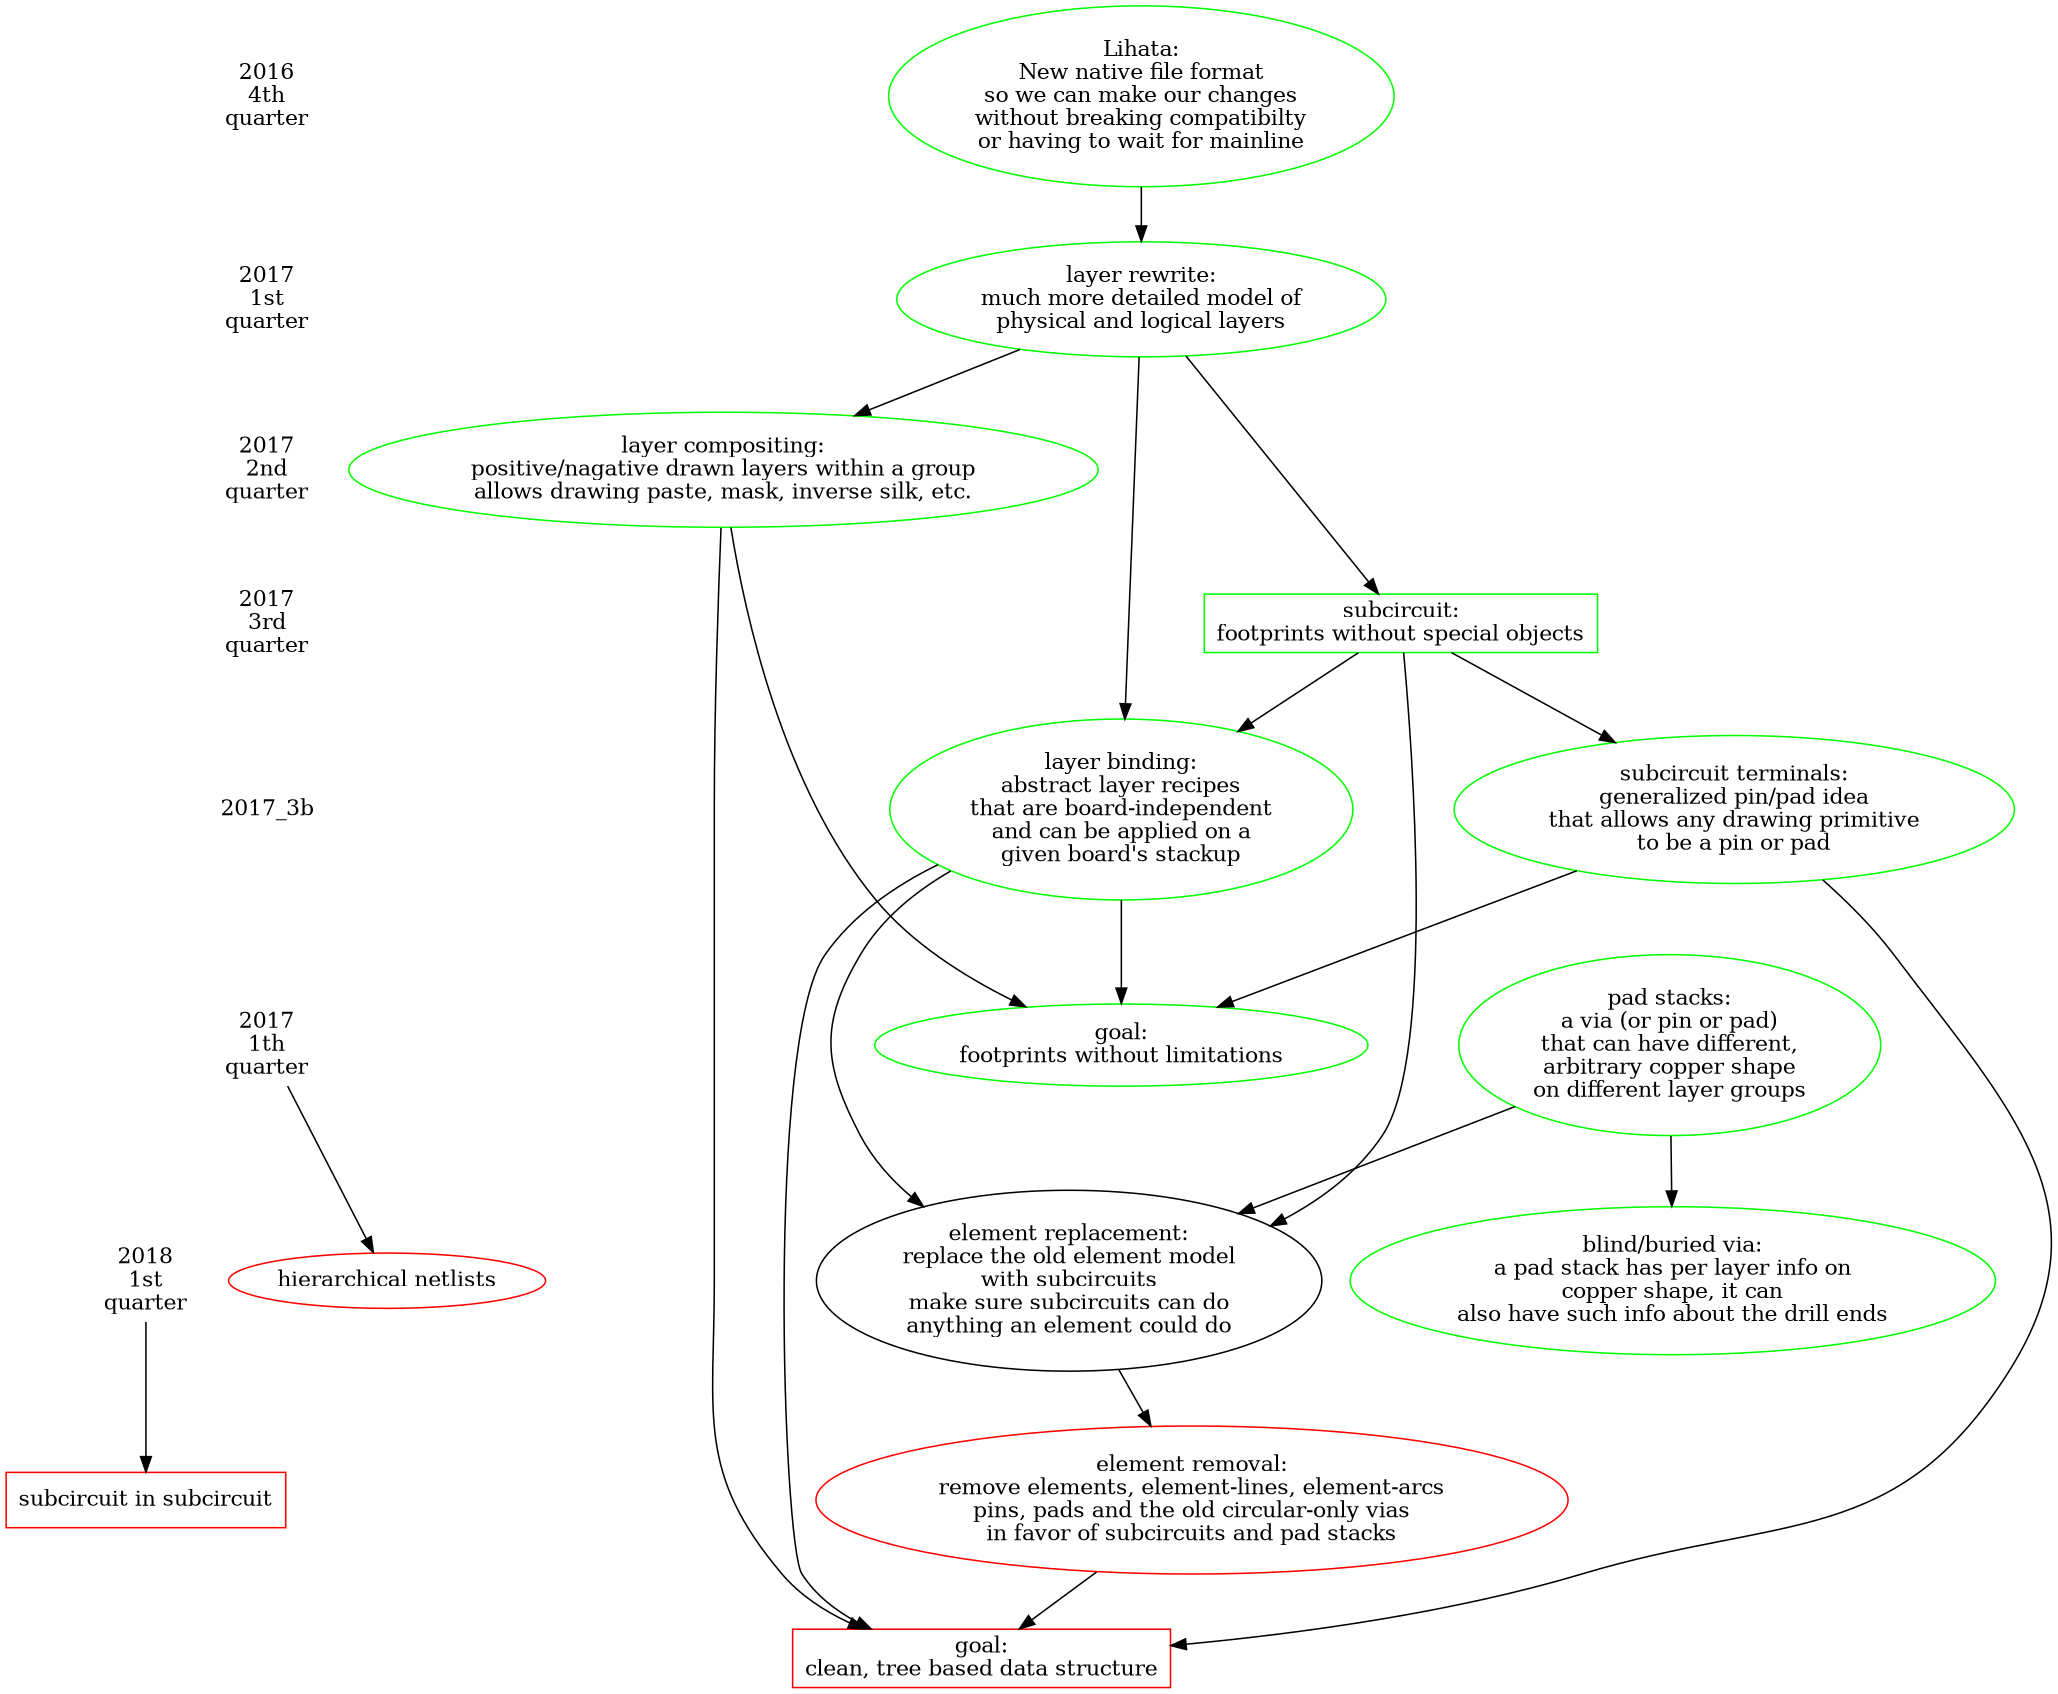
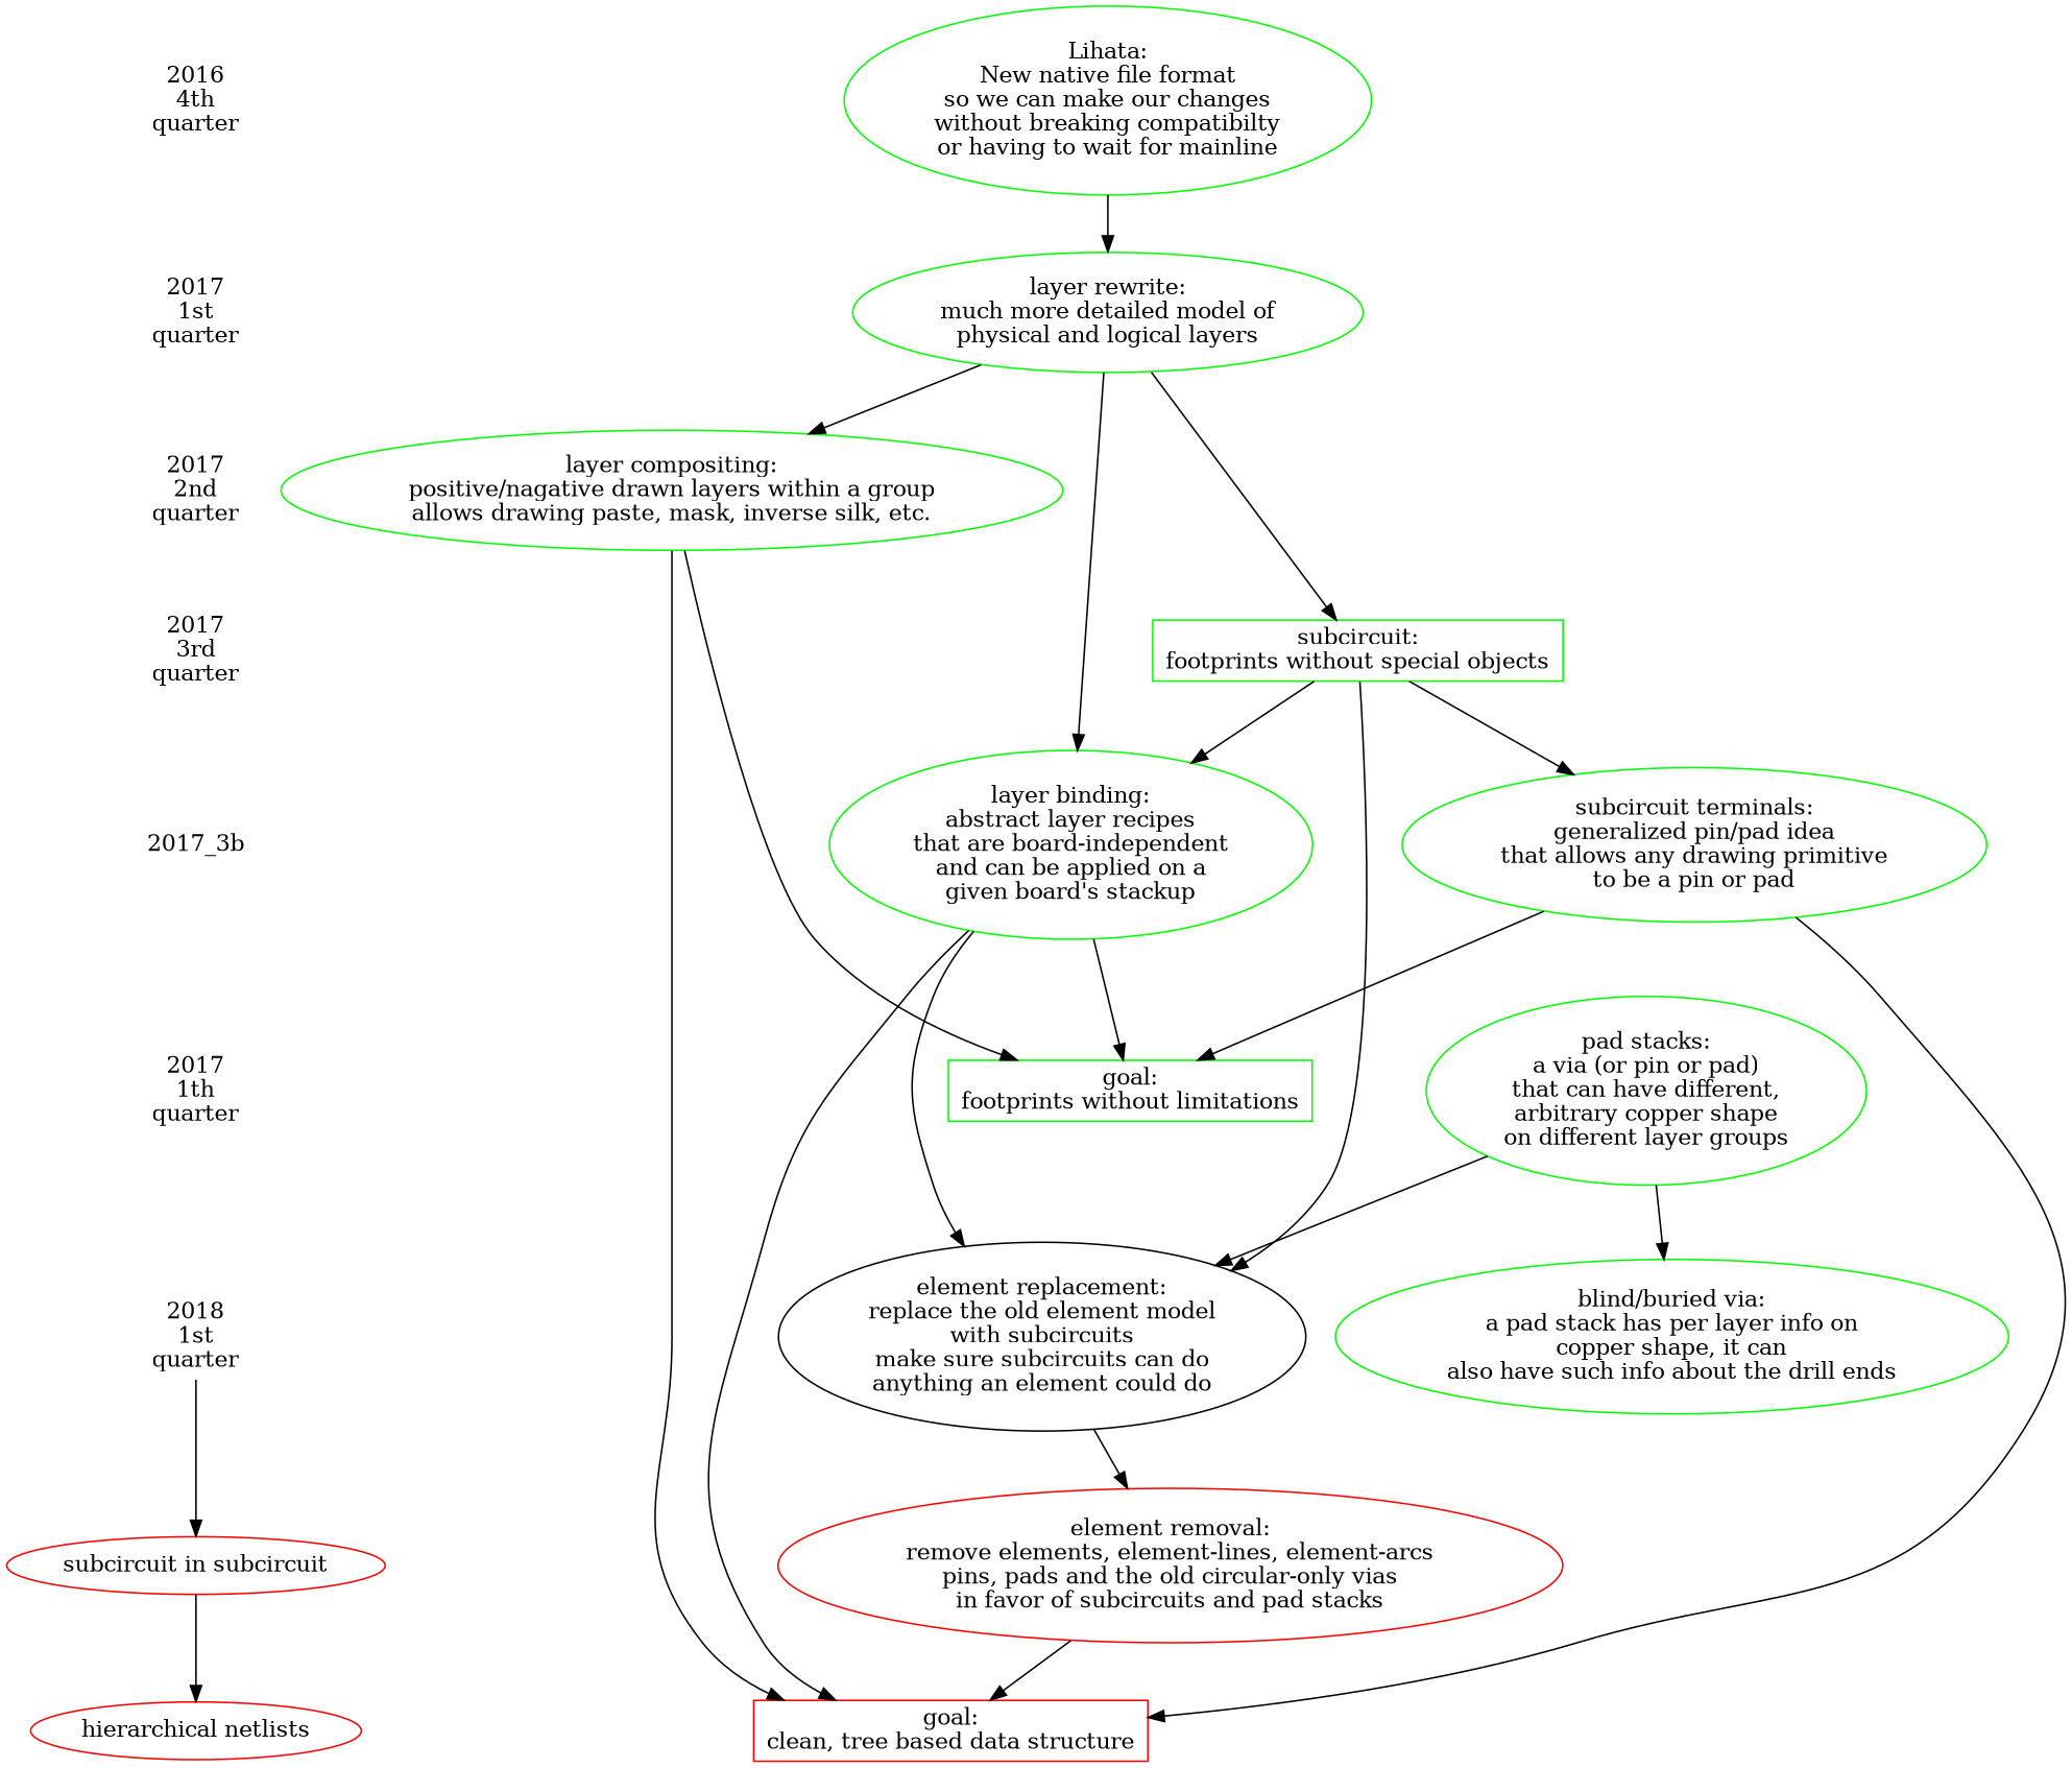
  digraph {
    node [color=green]
    n1 [label="2016\n4th\nquarter" shape=plaintext color=""]
    n2 [label="Lihata:\nNew native file format\nso we can make our changes\nwithout breaking compatibilty\nor having to wait for mainline"]
    n3 [label="2017\n1st\nquarter" shape=plaintext color=""]
    n4 [label="layer rewrite:\nmuch more detailed model of\nphysical and logical layers"]
    n5 [label="2017\n2nd\nquarter" shape=plaintext color=""]
    n6 [label="layer compositing:\npositive/nagative drawn layers within a group\nallows drawing paste, mask, inverse silk, etc."]
    n7 [label="2017\n3rd\nquarter" shape=plaintext color=""]
    n8 [label="subcircuit:\nfootprints without special objects" shape=box]
    "2017_3b" [shape=plaintext color=""]
    n10 [label="layer binding:\nabstract layer recipes\nthat are board-independent\nand can be applied on a\ngiven board's stackup"]
    n11 [label="subcircuit terminals:\ngeneralized pin/pad idea\nthat allows any drawing primitive\nto be a pin or pad"]
    n12 [label="2017\n1th\nquarter" shape=plaintext color=""]
    n13 [label="pad stacks:\na via (or pin or pad)\nthat can have different,\narbitrary copper shape\non different layer groups"]
-   n14 [label="goal:\nfootprints without limitations" shape=ellipse]
+   n14 [label="goal:\nfootprints without limitations" shape=box]
    n15 [color=red label="goal:\nclean, tree based data structure" shape=box]
    n16 [color=greem label="element replacement:\nreplace the old element model\nwith subcircuits\nmake sure subcircuits can do\nanything an element could do"]
    n17 [label="2018\n1st\nquarter" shape=plaintext color=""]
    n18 [label="blind/buried via:\na pad stack has per layer info on\ncopper shape, it can\nalso have such info about the drill ends"]
-   n19 [color=red label="subcircuit in subcircuit" shape=box]
+   n19 [color=red label="subcircuit in subcircuit"]
    n20 [color=red label="element removal:\nremove elements, element-lines, element-arcs\npins, pads and the old circular-only vias\nin favor of subcircuits and pad stacks"]
    n21 [color=red label="hierarchical netlists"]
    subgraph sub_1 {
      rank=same
      n1
      n2
    }
    subgraph sub_2 {
      rank=same
      n3
      n4
    }
    subgraph sub_3 {
      rank=same
      n5
      n6
    }
    subgraph sub_4 {
      rank=same
      n7
      n8
    }
    subgraph sub_5 {
      rank=same
      "2017_3b"
      n10
      n11
    }
    subgraph sub_6 {
      rank=same
      n12
      n13
    }
    n1 -> n3 [arrowhead=none style=invisible]
    n2 -> n4
    n3 -> n5 [arrowhead=none style=invisible]
    n4 -> n6
    n4 -> n8
    n4 -> n10
    n5 -> n7 [arrowhead=none style=invisible]
    n6 -> n14
    n6 -> n15
    n7 -> "2017_3b" [arrowhead=none style=invisible]
    n8 -> n10
    n8 -> n11
    n8 -> n16
    "2017_3b" -> n12 [arrowhead=none style=invisible]
    n10 -> n14
    n10 -> n15
    n10 -> n16
    n11 -> n14
    n11 -> n15
    n12 -> n17 [arrowhead=none style=invisible]
    n13 -> n16
    n13 -> n18
    n16 -> n20
    n17 -> n19
-   n12 -> n21
+   n19 -> n21
    n20 -> n15
  }
